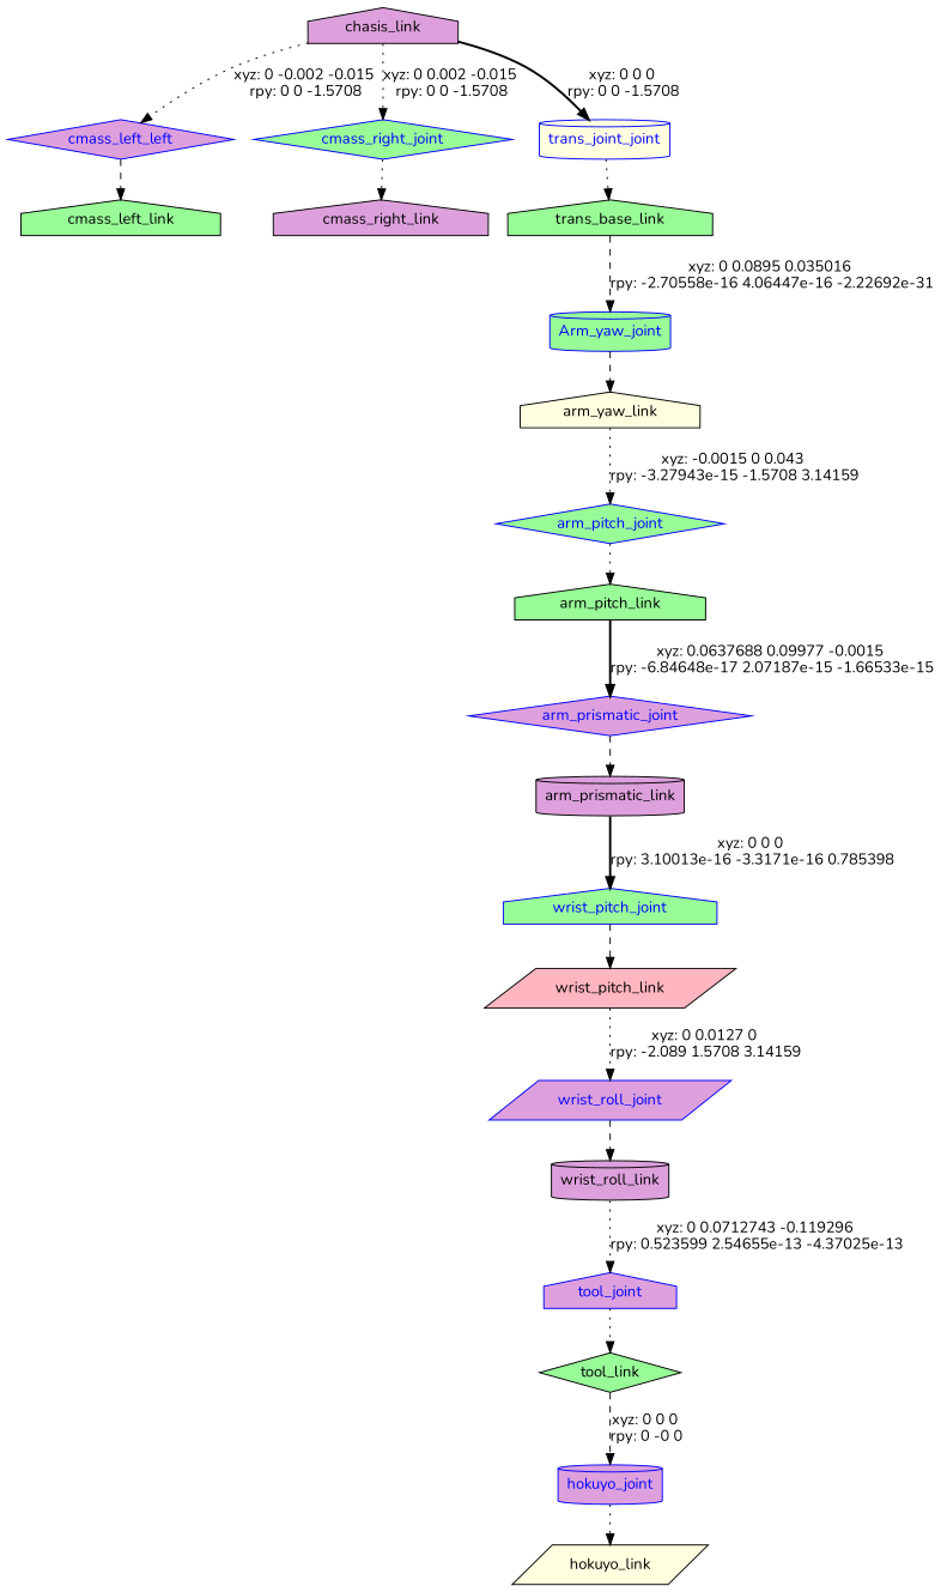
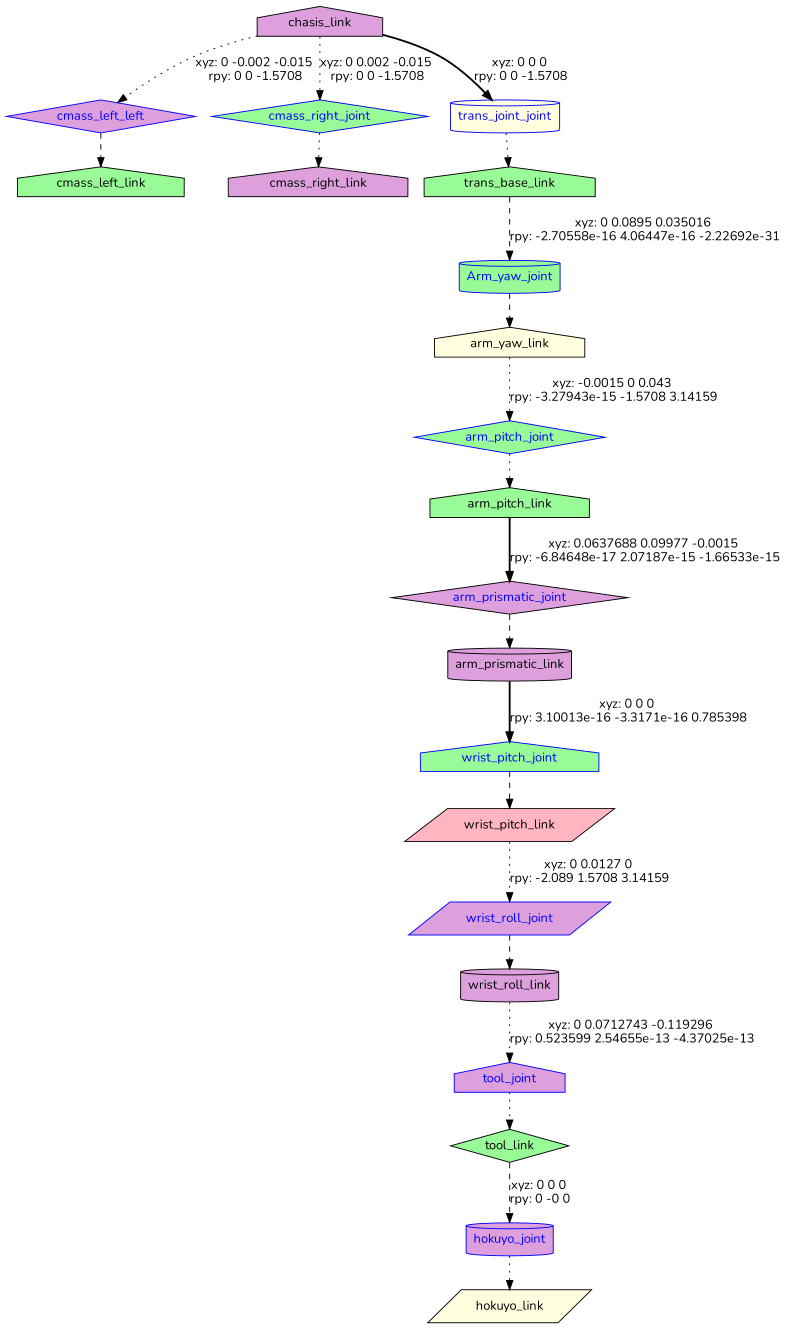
  digraph {
    fontname=Nunito
    node [fillcolor=plum fontname=Nunito shape=house style=filled]
    edge [fontname=Nunito style=dotted]
    n1 [label=chasis_link]
    n2 [color=blue fontcolor=blue label=cmass_left_left shape=diamond]
    cmass_right_joint [color=blue fillcolor=palegreen fontcolor=blue shape=diamond]
    n4 [color=blue fillcolor=lightyellow fontcolor=blue label=trans_joint_joint shape=cylinder]
    n5 [fillcolor=palegreen label=cmass_left_link]
    n6 [label=cmass_right_link]
    n7 [fillcolor=palegreen label=trans_base_link]
    Arm_yaw_joint [color=blue fillcolor=palegreen fontcolor=blue shape=cylinder]
    n9 [fillcolor=lightyellow label=arm_yaw_link]
    arm_pitch_joint [color=blue fillcolor=palegreen fontcolor=blue shape=diamond]
    n11 [fillcolor=palegreen label=arm_pitch_link]
-   arm_prismatic_joint [color=blue fontcolor=blue shape=diamond]
+   arm_prismatic_joint [color=black fontcolor=blue shape=diamond]
    n13 [label=arm_prismatic_link shape=cylinder]
    wrist_pitch_joint [color=blue fillcolor=palegreen fontcolor=blue]
    n15 [fillcolor=lightpink label=wrist_pitch_link shape=parallelogram]
    wrist_roll_joint [color=blue fontcolor=blue shape=parallelogram]
    n17 [label=wrist_roll_link shape=cylinder]
    tool_joint [color=blue fontcolor=blue]
    n19 [fillcolor=palegreen label=tool_link shape=diamond]
    hokuyo_joint [color=blue fontcolor=blue shape=cylinder]
    n21 [fillcolor=lightyellow label=hokuyo_link shape=parallelogram]
    n1 -> n2 [label="xyz: 0 -0.002 -0.015 \nrpy: 0 0 -1.5708"]
    n1 -> cmass_right_joint [label="xyz: 0 0.002 -0.015 \nrpy: 0 0 -1.5708"]
    n1 -> n4 [label="xyz: 0 0 0 \nrpy: 0 0 -1.5708" style=bold]
    n2 -> n5 [style=dashed]
    cmass_right_joint -> n6
    n4 -> n7
    n7 -> Arm_yaw_joint [label="xyz: 0 0.0895 0.035016 \nrpy: -2.70558e-16 4.06447e-16 -2.22692e-31" style=dashed]
    Arm_yaw_joint -> n9 [style=dashed]
    n9 -> arm_pitch_joint [label="xyz: -0.0015 0 0.043 \nrpy: -3.27943e-15 -1.5708 3.14159"]
    arm_pitch_joint -> n11
    n11 -> arm_prismatic_joint [label="xyz: 0.0637688 0.09977 -0.0015 \nrpy: -6.84648e-17 2.07187e-15 -1.66533e-15" style=bold]
    arm_prismatic_joint -> n13 [style=dashed]
    n13 -> wrist_pitch_joint [label="xyz: 0 0 0 \nrpy: 3.10013e-16 -3.3171e-16 0.785398" style=bold]
    wrist_pitch_joint -> n15 [style=dashed]
    n15 -> wrist_roll_joint [label="xyz: 0 0.0127 0 \nrpy: -2.089 1.5708 3.14159"]
    wrist_roll_joint -> n17 [style=dashed]
    n17 -> tool_joint [label="xyz: 0 0.0712743 -0.119296 \nrpy: 0.523599 2.54655e-13 -4.37025e-13"]
    tool_joint -> n19
    n19 -> hokuyo_joint [label="xyz: 0 0 0 \nrpy: 0 -0 0" style=dashed]
    hokuyo_joint -> n21
  }
